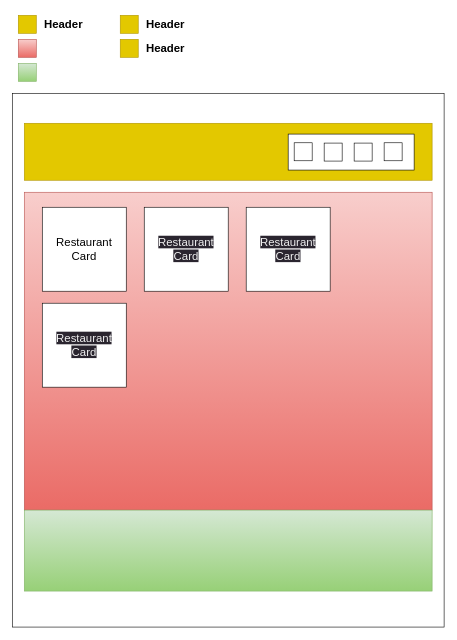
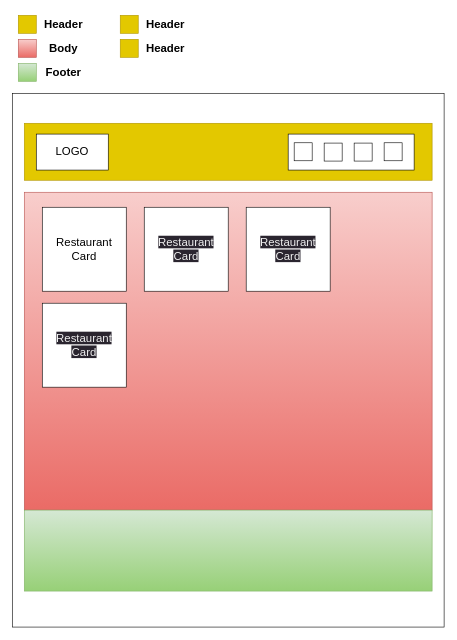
  <mxCell id="0" />
  <mxCell id="1" parent="0" />
  <mxCell id="2" value="" style="rounded=0;whiteSpace=wrap;html=1;" parent="1" vertex="1"><mxGeometry x="20" y="155" width="720" height="890" as="geometry" /></mxCell>
  <mxCell id="3" value="" style="rounded=0;whiteSpace=wrap;html=1;fillColor=#e3c800;fontColor=#000000;strokeColor=#B09500;" parent="1" vertex="1"><mxGeometry x="40" y="205" width="680" height="95" as="geometry" /></mxCell>
  <mxCell id="4" value="" style="rounded=0;whiteSpace=wrap;html=1;fillColor=#f8cecc;strokeColor=#b85450;gradientColor=#ea6b66;" parent="1" vertex="1"><mxGeometry x="40" y="320" width="680" height="530" as="geometry" /></mxCell>
  <mxCell id="5" value="" style="whiteSpace=wrap;html=1;aspect=fixed;fillColor=#e3c800;fontColor=#000000;strokeColor=#B09500;" parent="1" vertex="1"><mxGeometry x="30" y="25" width="30" height="30" as="geometry" /></mxCell>
  <mxCell id="6" value="Header" style="text;html=1;align=center;verticalAlign=middle;resizable=0;points=[];autosize=1;strokeColor=none;fillColor=none;fontStyle=1;fontSize=19;" parent="1" vertex="1"><mxGeometry x="60" y="20" width="90" height="40" as="geometry" /></mxCell>
  <mxCell id="7" value="" style="whiteSpace=wrap;html=1;aspect=fixed;fillColor=#f8cecc;strokeColor=#b85450;gradientColor=#ea6b66;" parent="1" vertex="1"><mxGeometry x="30" y="65" width="30" height="30" as="geometry" /></mxCell>
+ <mxCell id="8" value="Body" style="text;html=1;align=center;verticalAlign=middle;resizable=0;points=[];autosize=1;strokeColor=none;fillColor=none;fontStyle=1;fontSize=19;" parent="1" vertex="1"><mxGeometry x="70" y="60" width="70" height="40" as="geometry" /></mxCell>
  <mxCell id="9" value="" style="whiteSpace=wrap;html=1;aspect=fixed;fillColor=#d5e8d4;strokeColor=#82b366;gradientColor=#97d077;" parent="1" vertex="1"><mxGeometry x="30" y="105" width="30" height="30" as="geometry" /></mxCell>
+ <mxCell id="10" value="Footer" style="text;html=1;align=center;verticalAlign=middle;resizable=0;points=[];autosize=1;strokeColor=none;fillColor=none;fontStyle=1;fontSize=19;" parent="1" vertex="1"><mxGeometry x="65" y="100" width="80" height="40" as="geometry" /></mxCell>
  <mxCell id="11" value="" style="whiteSpace=wrap;html=1;aspect=fixed;fillColor=#e3c800;fontColor=#000000;strokeColor=#B09500;" parent="1" vertex="1"><mxGeometry x="200" y="25" width="30" height="30" as="geometry" /></mxCell>
  <mxCell id="12" value="Header" style="text;html=1;align=center;verticalAlign=middle;resizable=0;points=[];autosize=1;strokeColor=none;fillColor=none;fontStyle=1;fontSize=19;" parent="1" vertex="1"><mxGeometry x="230" y="20" width="90" height="40" as="geometry" /></mxCell>
  <mxCell id="13" value="" style="whiteSpace=wrap;html=1;aspect=fixed;fillColor=#e3c800;fontColor=#000000;strokeColor=#B09500;" parent="1" vertex="1"><mxGeometry x="200" y="65" width="30" height="30" as="geometry" /></mxCell>
  <mxCell id="14" value="Header" style="text;html=1;align=center;verticalAlign=middle;resizable=0;points=[];autosize=1;strokeColor=none;fillColor=none;fontStyle=1;fontSize=19;" parent="1" vertex="1"><mxGeometry x="230" y="60" width="90" height="40" as="geometry" /></mxCell>
  <mxCell id="15" value="" style="rounded=0;whiteSpace=wrap;html=1;fontSize=19;gradientColor=#97d077;fillColor=#d5e8d4;strokeColor=#82b366;" parent="1" vertex="1"><mxGeometry x="40" y="850" width="680" height="135" as="geometry" /></mxCell>
+ <mxCell id="16" value="LOGO" style="rounded=0;whiteSpace=wrap;html=1;fontSize=19;gradientColor=none;" parent="1" vertex="1"><mxGeometry x="60" y="223" width="120" height="60" as="geometry" /></mxCell>
  <mxCell id="17" value="" style="rounded=0;whiteSpace=wrap;html=1;fontSize=19;gradientColor=none;" parent="1" vertex="1"><mxGeometry x="480" y="223" width="210" height="60" as="geometry" /></mxCell>
  <mxCell id="18" value="" style="whiteSpace=wrap;html=1;aspect=fixed;fontSize=19;gradientColor=none;" parent="1" vertex="1"><mxGeometry x="490" y="237.5" width="30" height="30" as="geometry" /></mxCell>
  <mxCell id="19" value="" style="whiteSpace=wrap;html=1;aspect=fixed;fontSize=19;gradientColor=none;" parent="1" vertex="1"><mxGeometry x="540" y="238" width="30" height="30" as="geometry" /></mxCell>
  <mxCell id="20" value="" style="whiteSpace=wrap;html=1;aspect=fixed;fontSize=19;gradientColor=none;" parent="1" vertex="1"><mxGeometry x="590" y="238" width="30" height="30" as="geometry" /></mxCell>
  <mxCell id="21" value="" style="whiteSpace=wrap;html=1;aspect=fixed;fontSize=19;gradientColor=none;" parent="1" vertex="1"><mxGeometry x="640" y="237.5" width="30" height="30" as="geometry" /></mxCell>
  <mxCell id="22" value="Restaurant Card" style="whiteSpace=wrap;html=1;aspect=fixed;fontSize=19;gradientColor=none;" parent="1" vertex="1"><mxGeometry x="70" y="345" width="140" height="140" as="geometry" /></mxCell>
  <mxCell id="23" value="&lt;meta charset=&quot;utf-8&quot;&gt;&lt;span style=&quot;color: rgb(240, 240, 240); font-family: Helvetica; font-size: 19px; font-style: normal; font-variant-ligatures: normal; font-variant-caps: normal; font-weight: 400; letter-spacing: normal; orphans: 2; text-align: center; text-indent: 0px; text-transform: none; widows: 2; word-spacing: 0px; -webkit-text-stroke-width: 0px; background-color: rgb(42, 37, 47); text-decoration-thickness: initial; text-decoration-style: initial; text-decoration-color: initial; float: none; display: inline !important;&quot;&gt;Restaurant Card&lt;/span&gt;" style="whiteSpace=wrap;html=1;aspect=fixed;fontSize=19;gradientColor=none;" parent="1" vertex="1"><mxGeometry x="240" y="345" width="140" height="140" as="geometry" /></mxCell>
  <mxCell id="24" value="&lt;meta charset=&quot;utf-8&quot;&gt;&lt;span style=&quot;color: rgb(240, 240, 240); font-family: Helvetica; font-size: 19px; font-style: normal; font-variant-ligatures: normal; font-variant-caps: normal; font-weight: 400; letter-spacing: normal; orphans: 2; text-align: center; text-indent: 0px; text-transform: none; widows: 2; word-spacing: 0px; -webkit-text-stroke-width: 0px; background-color: rgb(42, 37, 47); text-decoration-thickness: initial; text-decoration-style: initial; text-decoration-color: initial; float: none; display: inline !important;&quot;&gt;Restaurant Card&lt;/span&gt;" style="whiteSpace=wrap;html=1;aspect=fixed;fontSize=19;gradientColor=none;" parent="1" vertex="1"><mxGeometry x="410" y="345" width="140" height="140" as="geometry" /></mxCell>
  <mxCell id="25" value="&lt;meta charset=&quot;utf-8&quot;&gt;&lt;span style=&quot;color: rgb(240, 240, 240); font-family: Helvetica; font-size: 19px; font-style: normal; font-variant-ligatures: normal; font-variant-caps: normal; font-weight: 400; letter-spacing: normal; orphans: 2; text-align: center; text-indent: 0px; text-transform: none; widows: 2; word-spacing: 0px; -webkit-text-stroke-width: 0px; background-color: rgb(42, 37, 47); text-decoration-thickness: initial; text-decoration-style: initial; text-decoration-color: initial; float: none; display: inline !important;&quot;&gt;Restaurant Card&lt;/span&gt;" style="whiteSpace=wrap;html=1;aspect=fixed;fontSize=19;gradientColor=none;" parent="1" vertex="1"><mxGeometry x="70" y="505" width="140" height="140" as="geometry" /></mxCell>
